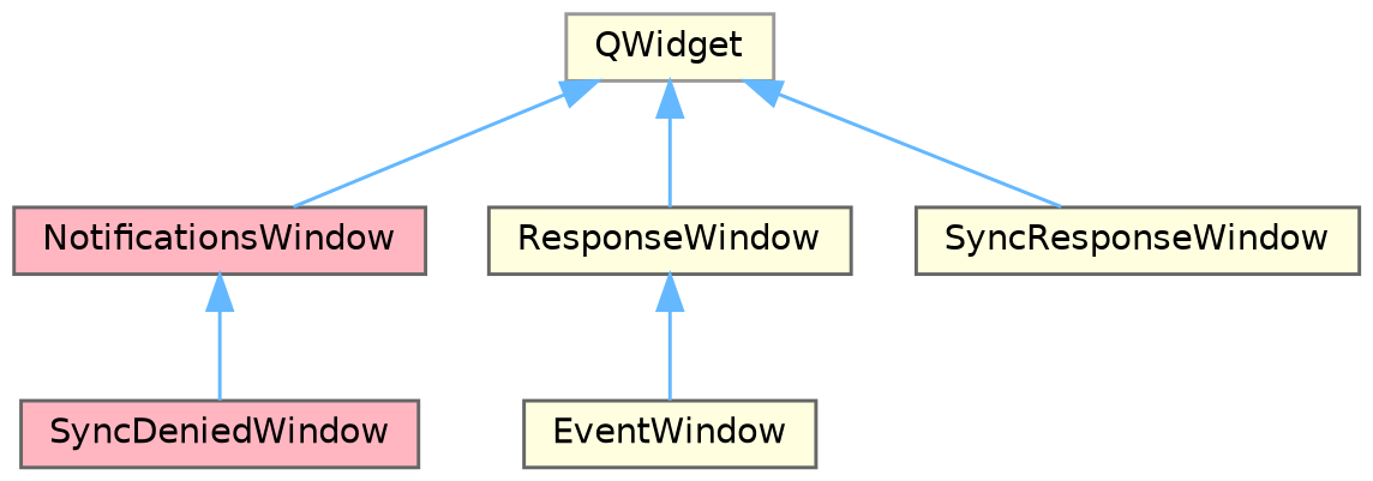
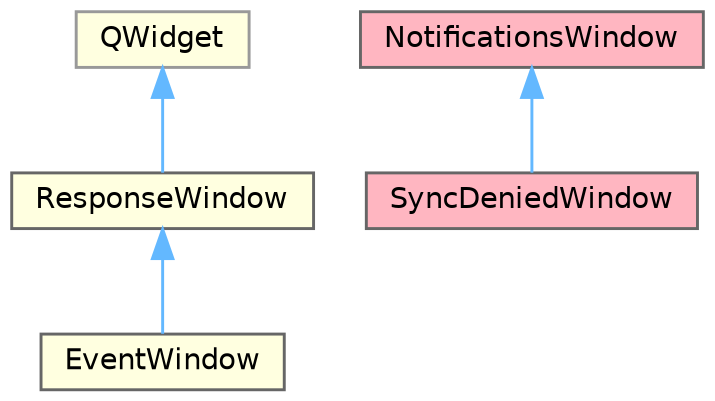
  digraph {
    rankdir=TB
    node [color=grey40 fillcolor=lightyellow fontname=Helvetica fontsize=10 shape=box style=filled]
    edge [color=steelblue1 dir=back fontname=Helvetica fontsize=10 labelfontname=Helvetica labelfontsize=10 style=solid]
    n1 [color=grey60 height=0.2 label=QWidget width=0.4]
    n2 [fillcolor=lightpink height=0.2 label=NotificationsWindow width=0.4]
    n3 [height=0.2 label=ResponseWindow width=0.4]
-   n4 [height=0.2 label=SyncResponseWindow width=0.4]
    n5 [height=0.2 label=EventWindow width=0.4]
    n6 [fillcolor=lightpink height=0.2 label=SyncDeniedWindow width=0.4]
-   n1 -> n2
    n1 -> n3
-   n1 -> n4
    n2 -> n6
    n3 -> n5
  }
